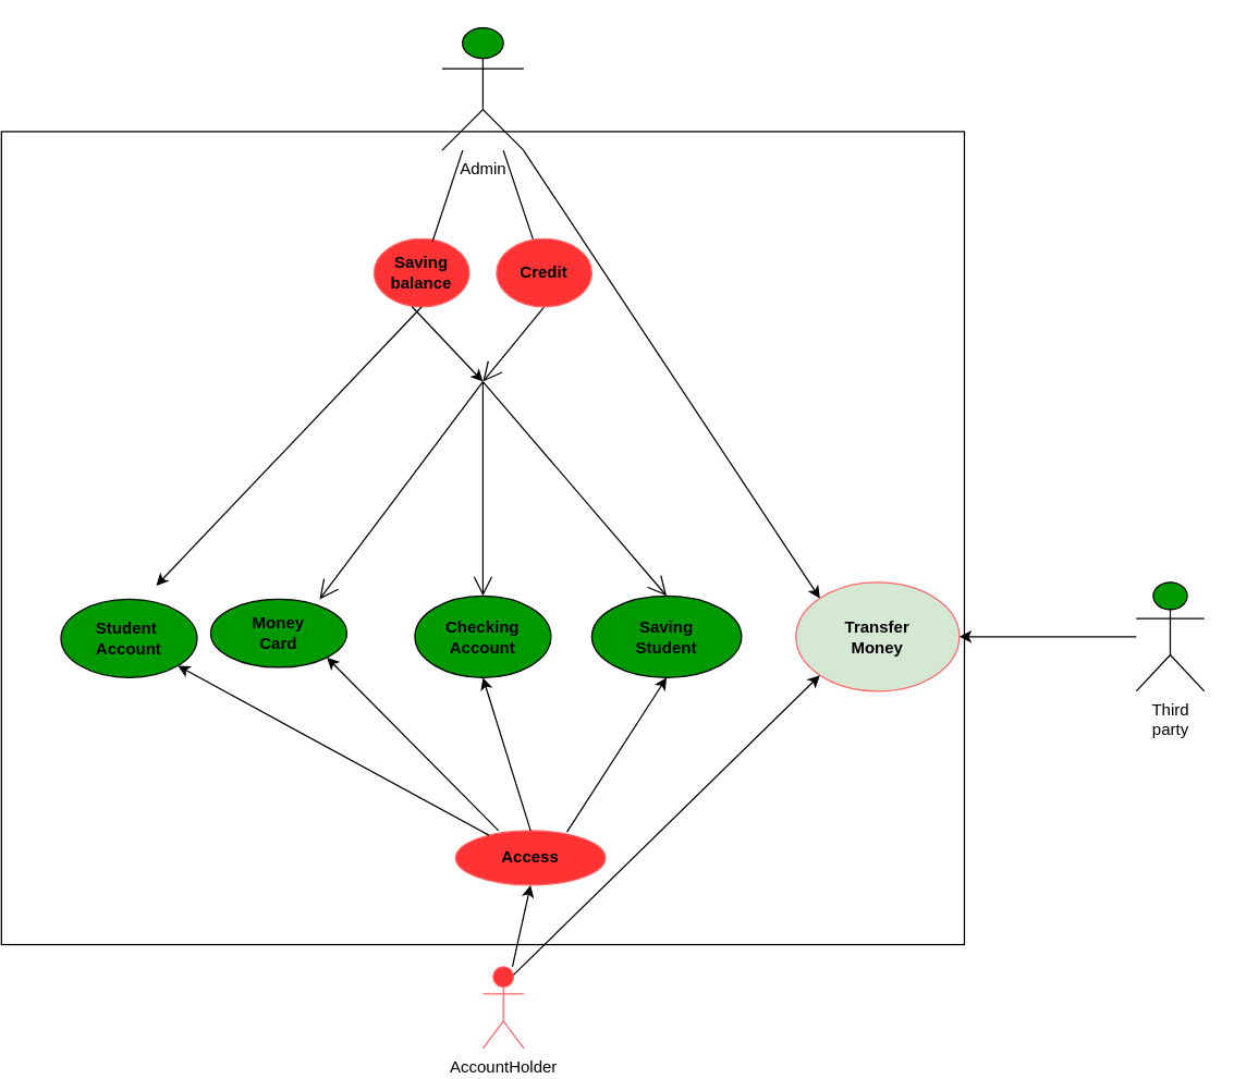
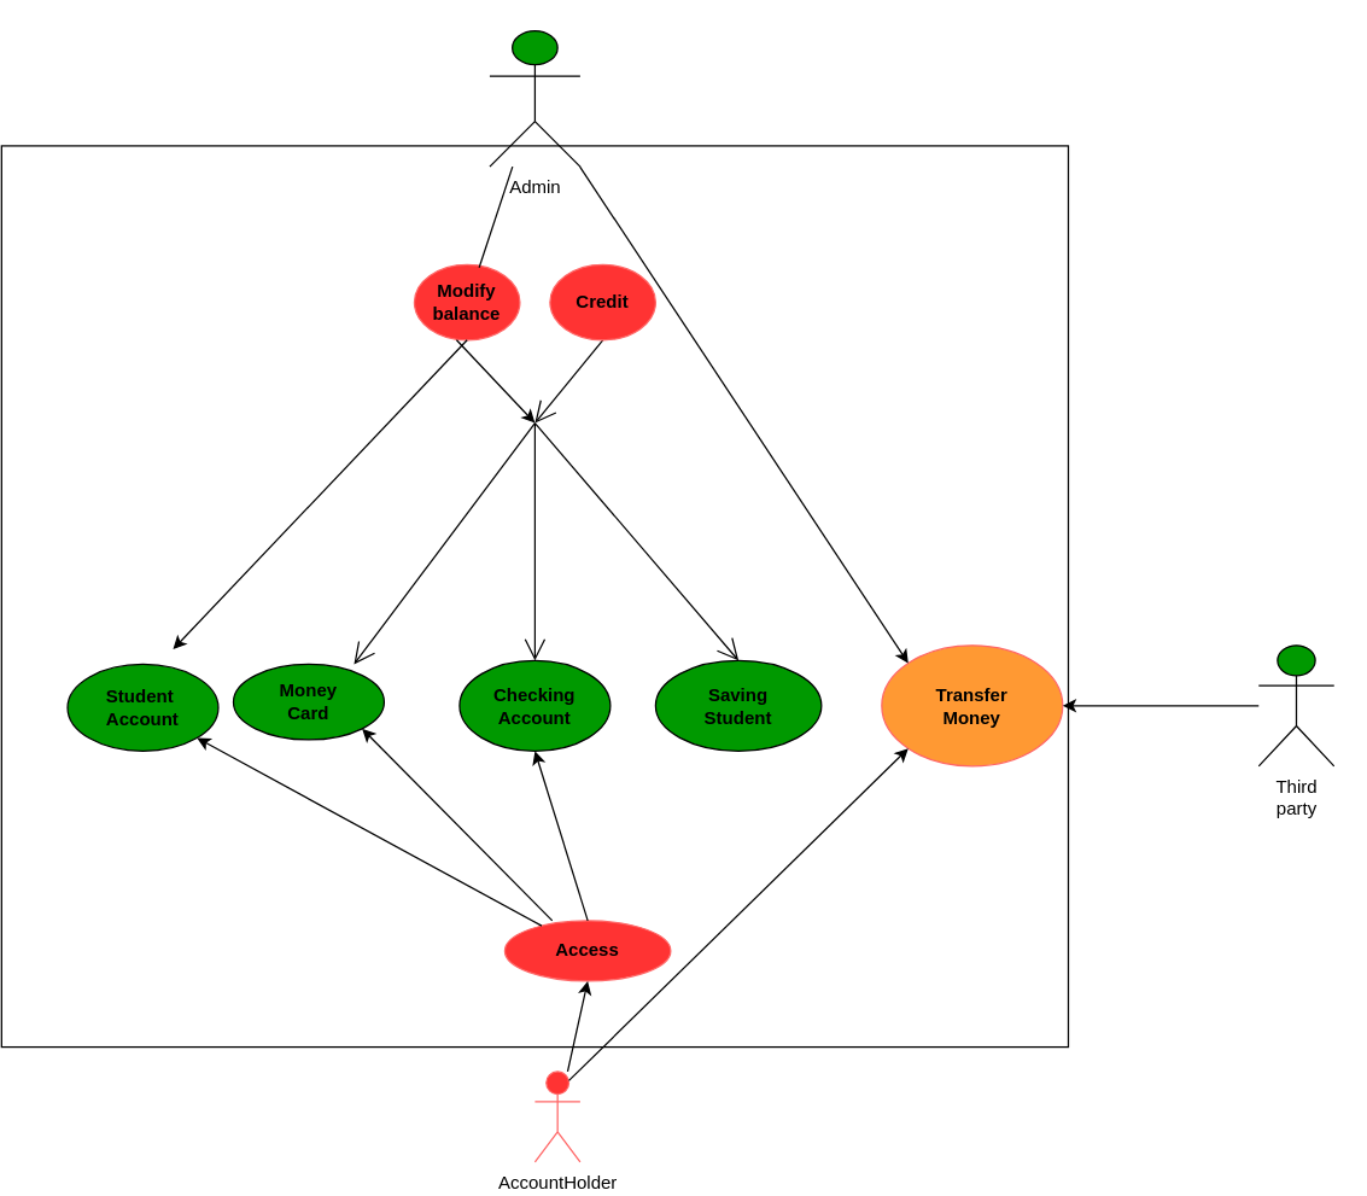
  <mxCell id="0" />
  <mxCell id="1" parent="0" />
  <mxCell id="2" value="" style="rounded=0;whiteSpace=wrap;html=1;rotation=90;" vertex="1" parent="1"><mxGeometry x="31.25" y="41.25" width="597.5" height="707.5" as="geometry" /></mxCell>
  <mxCell id="3" value="&lt;b&gt;Student&amp;nbsp;&lt;br&gt;Account&lt;/b&gt;" style="ellipse;whiteSpace=wrap;html=1;fillColor=#009900;" vertex="1" parent="1"><mxGeometry x="20" y="440" width="100" height="57.5" as="geometry" /></mxCell>
  <mxCell id="4" value="&lt;b&gt;Saving&lt;br&gt;Student&lt;/b&gt;" style="ellipse;whiteSpace=wrap;html=1;fillColor=#009900;" vertex="1" parent="1"><mxGeometry x="410" y="437.5" width="110" height="60" as="geometry" /></mxCell>
  <mxCell id="5" value="&lt;b&gt;Checking&lt;br&gt;Account&lt;br&gt;&lt;/b&gt;" style="ellipse;whiteSpace=wrap;html=1;fillColor=#009900;" vertex="1" parent="1"><mxGeometry x="280" y="437.5" width="100" height="60" as="geometry" /></mxCell>
  <mxCell id="6" value="&lt;b&gt;Money&lt;br&gt;Card&lt;/b&gt;" style="ellipse;whiteSpace=wrap;html=1;fillColor=#009900;" vertex="1" parent="1"><mxGeometry x="130" y="440" width="100" height="50" as="geometry" /></mxCell>
  <mxCell id="7" value="Admin" style="shape=umlActor;verticalLabelPosition=bottom;verticalAlign=top;html=1;outlineConnect=0;fillColor=#009900;" vertex="1" parent="1"><mxGeometry x="300" y="20" width="60" height="90" as="geometry" /></mxCell>
  <mxCell id="8" value="Third&lt;br&gt;party" style="shape=umlActor;verticalLabelPosition=bottom;verticalAlign=top;html=1;outlineConnect=0;fillColor=#009900;rotation=0;" vertex="1" parent="1"><mxGeometry x="810" y="427.5" width="50" height="80" as="geometry" /></mxCell>
  <mxCell id="9" value="" style="endArrow=open;endFill=1;endSize=12;html=1;rounded=0;startArrow=none;exitX=0.5;exitY=1;exitDx=0;exitDy=0;" edge="1" parent="1" source="14"><mxGeometry width="160" relative="1" as="geometry"><mxPoint x="330" y="240" as="sourcePoint" /><mxPoint x="330" y="280" as="targetPoint" /><Array as="points" /></mxGeometry></mxCell>
  <mxCell id="10" value="" style="endArrow=open;endFill=1;endSize=12;html=1;rounded=0;entryX=0.8;entryY=0;entryDx=0;entryDy=0;entryPerimeter=0;" edge="1" parent="1" target="6"><mxGeometry width="160" relative="1" as="geometry"><mxPoint x="330" y="280" as="sourcePoint" /><mxPoint x="540" y="330" as="targetPoint" /></mxGeometry></mxCell>
  <mxCell id="11" value="" style="endArrow=open;endFill=1;endSize=12;html=1;rounded=0;entryX=0.5;entryY=0;entryDx=0;entryDy=0;" edge="1" parent="1" target="5"><mxGeometry width="160" relative="1" as="geometry"><mxPoint x="330" y="280" as="sourcePoint" /><mxPoint x="540" y="330" as="targetPoint" /></mxGeometry></mxCell>
  <mxCell id="12" value="" style="endArrow=open;endFill=1;endSize=12;html=1;rounded=0;entryX=0.5;entryY=0;entryDx=0;entryDy=0;" edge="1" parent="1" target="4"><mxGeometry width="160" relative="1" as="geometry"><mxPoint x="330" y="280" as="sourcePoint" /><mxPoint x="540" y="330" as="targetPoint" /></mxGeometry></mxCell>
- <mxCell id="13" value="" style="endArrow=none;endFill=1;endSize=12;html=1;rounded=0;" edge="1" parent="1" source="7" target="14"><mxGeometry width="160" relative="1" as="geometry"><mxPoint x="330" y="160" as="sourcePoint" /><mxPoint x="330" y="230" as="targetPoint" /><Array as="points" /></mxGeometry></mxCell>
  <mxCell id="14" value="&lt;b&gt;Credit&lt;/b&gt;" style="ellipse;whiteSpace=wrap;html=1;fillColor=#FF3333;strokeColor=#FF6666;" vertex="1" parent="1"><mxGeometry x="340" y="175" width="70" height="50" as="geometry" /></mxCell>
- <mxCell id="15" value="&lt;b&gt;Saving&lt;br&gt;balance&lt;/b&gt;" style="ellipse;whiteSpace=wrap;html=1;strokeColor=#FF6666;fillColor=#FF3333;" vertex="1" parent="1"><mxGeometry x="250" y="175" width="70" height="50" as="geometry" /></mxCell>
+ <mxCell id="15" value="&lt;b&gt;Modify&lt;br&gt;balance&lt;/b&gt;" style="ellipse;whiteSpace=wrap;html=1;strokeColor=#FF6666;fillColor=#FF3333;" vertex="1" parent="1"><mxGeometry x="250" y="175" width="70" height="50" as="geometry" /></mxCell>
  <mxCell id="16" value="" style="endArrow=none;html=1;rounded=0;exitX=0.614;exitY=0.04;exitDx=0;exitDy=0;exitPerimeter=0;" edge="1" parent="1" source="15" target="7"><mxGeometry width="50" height="50" relative="1" as="geometry"><mxPoint x="240" y="160" as="sourcePoint" /><mxPoint x="290" y="110" as="targetPoint" /></mxGeometry></mxCell>
  <mxCell id="17" value="" style="endArrow=classic;html=1;rounded=0;exitX=0.4;exitY=1;exitDx=0;exitDy=0;exitPerimeter=0;" edge="1" parent="1" source="15"><mxGeometry width="50" height="50" relative="1" as="geometry"><mxPoint x="200" y="350" as="sourcePoint" /><mxPoint x="330" y="280" as="targetPoint" /></mxGeometry></mxCell>
  <mxCell id="18" value="" style="endArrow=classic;html=1;rounded=0;exitX=0.5;exitY=1;exitDx=0;exitDy=0;" edge="1" parent="1" source="15"><mxGeometry width="50" height="50" relative="1" as="geometry"><mxPoint x="200" y="350" as="sourcePoint" /><mxPoint x="90" y="430" as="targetPoint" /></mxGeometry></mxCell>
  <mxCell id="19" value="AccountHolder" style="shape=umlActor;verticalLabelPosition=bottom;verticalAlign=top;html=1;outlineConnect=0;strokeColor=#FF6666;fillColor=#FF3333;" vertex="1" parent="1"><mxGeometry x="330" y="710" width="30" height="60" as="geometry" /></mxCell>
  <mxCell id="20" value="&lt;b&gt;Access&lt;/b&gt;" style="ellipse;whiteSpace=wrap;html=1;strokeColor=#FF6666;fillColor=#FF3333;" vertex="1" parent="1"><mxGeometry x="310" y="610" width="110" height="40" as="geometry" /></mxCell>
  <mxCell id="21" value="" style="endArrow=classic;html=1;rounded=0;entryX=1;entryY=1;entryDx=0;entryDy=0;" edge="1" parent="1" source="20" target="3"><mxGeometry width="50" height="50" relative="1" as="geometry"><mxPoint x="200" y="480" as="sourcePoint" /><mxPoint x="250" y="430" as="targetPoint" /></mxGeometry></mxCell>
  <mxCell id="22" value="" style="endArrow=classic;html=1;rounded=0;exitX=0.286;exitY=0;exitDx=0;exitDy=0;exitPerimeter=0;entryX=1;entryY=1;entryDx=0;entryDy=0;" edge="1" parent="1" source="20" target="6"><mxGeometry width="50" height="50" relative="1" as="geometry"><mxPoint x="200" y="480" as="sourcePoint" /><mxPoint x="250" y="430" as="targetPoint" /></mxGeometry></mxCell>
  <mxCell id="23" value="" style="endArrow=classic;html=1;rounded=0;exitX=0.5;exitY=0;exitDx=0;exitDy=0;entryX=0.5;entryY=1;entryDx=0;entryDy=0;" edge="1" parent="1" source="20" target="5"><mxGeometry width="50" height="50" relative="1" as="geometry"><mxPoint x="340" y="600" as="sourcePoint" /><mxPoint x="390" y="550" as="targetPoint" /></mxGeometry></mxCell>
- <mxCell id="24" value="" style="endArrow=classic;html=1;rounded=0;entryX=0.5;entryY=1;entryDx=0;entryDy=0;exitX=0.743;exitY=0.025;exitDx=0;exitDy=0;exitPerimeter=0;" edge="1" parent="1" source="20" target="4"><mxGeometry width="50" height="50" relative="1" as="geometry"><mxPoint x="200" y="480" as="sourcePoint" /><mxPoint x="250" y="430" as="targetPoint" /></mxGeometry></mxCell>
  <mxCell id="25" value="" style="endArrow=classic;html=1;rounded=0;entryX=0.5;entryY=1;entryDx=0;entryDy=0;" edge="1" parent="1" source="19" target="20"><mxGeometry width="50" height="50" relative="1" as="geometry"><mxPoint x="270" y="720" as="sourcePoint" /><mxPoint x="320" y="670" as="targetPoint" /></mxGeometry></mxCell>
- <mxCell id="26" value="&lt;b&gt;Transfer&lt;br&gt;Money&lt;/b&gt;" style="ellipse;whiteSpace=wrap;html=1;strokeColor=#FF6666;fillColor=#d5e8d4;" vertex="1" parent="1"><mxGeometry x="560" y="427.5" width="120" height="80" as="geometry" /></mxCell>
+ <mxCell id="26" value="&lt;b&gt;Transfer&lt;br&gt;Money&lt;/b&gt;" style="ellipse;whiteSpace=wrap;html=1;strokeColor=#FF6666;fillColor=#FF9933;" vertex="1" parent="1"><mxGeometry x="560" y="427.5" width="120" height="80" as="geometry" /></mxCell>
  <mxCell id="27" value="" style="endArrow=classic;html=1;rounded=0;exitX=0.75;exitY=0.1;exitDx=0;exitDy=0;exitPerimeter=0;entryX=0;entryY=1;entryDx=0;entryDy=0;" edge="1" parent="1" source="19" target="26"><mxGeometry width="50" height="50" relative="1" as="geometry"><mxPoint x="420" y="670" as="sourcePoint" /><mxPoint x="470" y="620" as="targetPoint" /></mxGeometry></mxCell>
  <mxCell id="28" value="" style="endArrow=classic;html=1;rounded=0;entryX=0;entryY=0;entryDx=0;entryDy=0;" edge="1" parent="1" source="7" target="26"><mxGeometry width="50" height="50" relative="1" as="geometry"><mxPoint x="410" y="120" as="sourcePoint" /><mxPoint x="460" y="70" as="targetPoint" /></mxGeometry></mxCell>
  <mxCell id="29" value="" style="endArrow=classic;html=1;rounded=0;" edge="1" parent="1" source="8" target="26"><mxGeometry width="50" height="50" relative="1" as="geometry"><mxPoint x="740" y="467.5" as="sourcePoint" /><mxPoint x="790" y="417.5" as="targetPoint" /></mxGeometry></mxCell>
